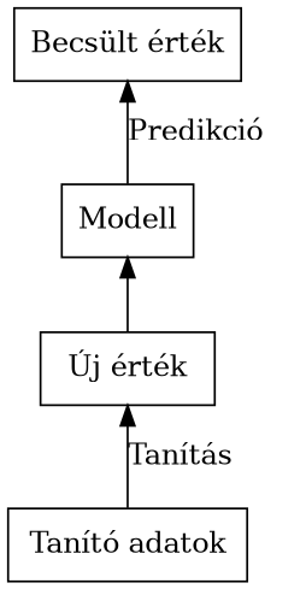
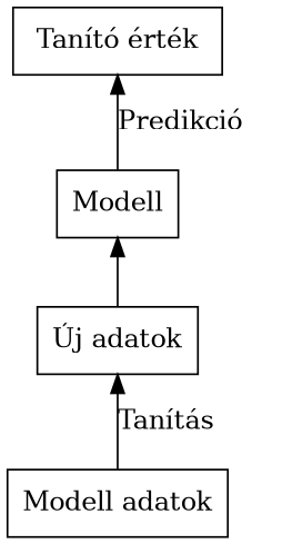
  digraph {
    rankdir=BT
    node [shape=rectangle]
-   n1 [label="Tanító adatok"]
-   n2 [label="Új érték"]
+   n1 [label="Modell adatok"]
+   n2 [label="Új adatok"]
    n3 [label=Modell]
-   n4 [label="Becsült érték"]
+   n4 [label="Tanító érték"]
    n1 -> n2 [label="Tanítás       "]
    n2 -> n3
    n3 -> n4 [label="Predikció"]
  }
